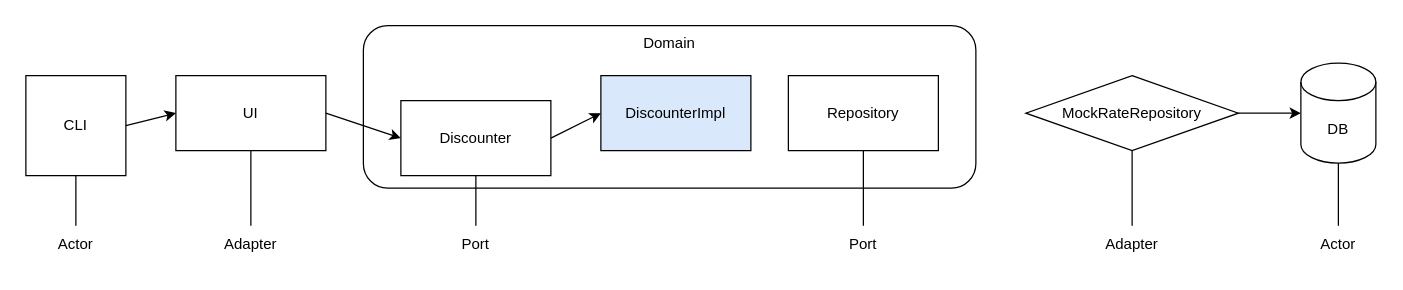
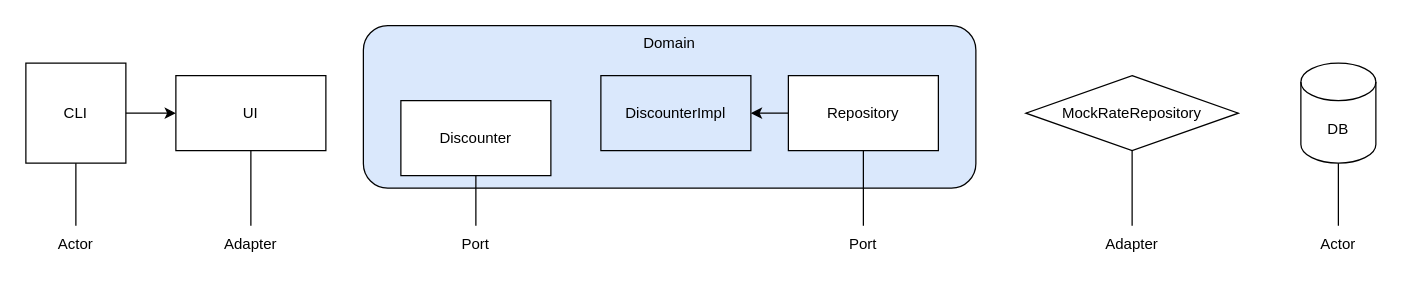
  <mxCell id="0" />
  <mxCell id="1" parent="0" />
- <mxCell id="2" value="Domain" style="rounded=1;whiteSpace=wrap;html=1;verticalAlign=top;" vertex="1" parent="1"><mxGeometry x="290" y="20" width="490" height="130" as="geometry" /></mxCell>
+ <mxCell id="2" value="Domain" style="rounded=1;whiteSpace=wrap;html=1;verticalAlign=top;fillColor=#dae8fc;" vertex="1" parent="1"><mxGeometry x="290" y="20" width="490" height="130" as="geometry" /></mxCell>
  <mxCell id="3" value="Discounter" style="rounded=0;whiteSpace=wrap;html=1;" vertex="1" parent="1"><mxGeometry x="320" y="80" width="120" height="60" as="geometry" /></mxCell>
  <mxCell id="4" value="DiscounterImpl" style="rounded=0;whiteSpace=wrap;html=1;fillColor=#dae8fc;" vertex="1" parent="1"><mxGeometry x="480" y="60" width="120" height="60" as="geometry" /></mxCell>
  <mxCell id="5" value="Repository" style="rounded=0;whiteSpace=wrap;html=1;" vertex="1" parent="1"><mxGeometry x="630" y="60" width="120" height="60" as="geometry" /></mxCell>
  <mxCell id="6" value="MockRateRepository" style="rhombus;whiteSpace=wrap;html=1;" vertex="1" parent="1"><mxGeometry x="820" y="60" width="170" height="60" as="geometry" /></mxCell>
  <mxCell id="7" value="UI" style="rounded=0;whiteSpace=wrap;html=1;" vertex="1" parent="1"><mxGeometry y="60" width="120" height="60" as="geometry" x="140" /></mxCell>
  <mxCell id="8" value="DB" style="shape=cylinder3;whiteSpace=wrap;html=1;boundedLbl=1;backgroundOutline=1;size=15;" vertex="1" parent="1"><mxGeometry x="1040" y="50" width="60" height="80" as="geometry" /></mxCell>
- <mxCell id="9" value="CLI" style="whiteSpace=wrap;html=1;aspect=fixed;" vertex="1" parent="1"><mxGeometry x="20" y="60" width="80" height="80" as="geometry" /></mxCell>
- <mxCell id="10" value="" style="endArrow=classic;html=1;rounded=0;exitX=1;exitY=0.5;exitDx=0;exitDy=0;entryX=0;entryY=0.5;entryDx=0;entryDy=0;" edge="1" parent="1" source="7" target="3"><mxGeometry width="50" height="50" relative="1" as="geometry"><mxPoint x="490" y="230" as="sourcePoint" /><mxPoint x="540" y="180" as="targetPoint" /></mxGeometry></mxCell>
+ <mxCell id="9" value="CLI" style="whiteSpace=wrap;html=1;aspect=fixed;" vertex="1" parent="1"><mxGeometry x="20" y="50" width="80" height="80" as="geometry" /></mxCell>
  <mxCell id="11" value="" style="endArrow=classic;html=1;rounded=0;exitX=1;exitY=0.5;exitDx=0;exitDy=0;entryX=0;entryY=0.5;entryDx=0;entryDy=0;" edge="1" parent="1" source="9" target="7"><mxGeometry width="50" height="50" relative="1" as="geometry"><mxPoint x="490" y="230" as="sourcePoint" /><mxPoint x="540" y="180" as="targetPoint" /></mxGeometry></mxCell>
- <mxCell id="12" value="" style="endArrow=classic;html=1;rounded=0;exitX=1;exitY=0.5;exitDx=0;exitDy=0;entryX=0;entryY=0.5;entryDx=0;entryDy=0;entryPerimeter=0;" edge="1" parent="1" source="6" target="8"><mxGeometry width="50" height="50" relative="1" as="geometry"><mxPoint x="490" y="230" as="sourcePoint" /><mxPoint x="1060" y="190" as="targetPoint" /></mxGeometry></mxCell>
- <mxCell id="14" value="" style="endArrow=classic;html=1;rounded=0;exitX=1;exitY=0.5;exitDx=0;exitDy=0;entryX=0;entryY=0.5;entryDx=0;entryDy=0;" edge="1" parent="1" source="3" target="4"><mxGeometry width="50" height="50" relative="1" as="geometry"><mxPoint x="490" y="230" as="sourcePoint" /><mxPoint x="540" y="180" as="targetPoint" /></mxGeometry></mxCell>
+ <mxCell id="13" value="" style="endArrow=classic;html=1;rounded=0;exitX=0;exitY=0.5;exitDx=0;exitDy=0;entryX=1;entryY=0.5;entryDx=0;entryDy=0;" edge="1" parent="1" source="5" target="4"><mxGeometry width="50" height="50" relative="1" as="geometry"><mxPoint x="490" y="230" as="sourcePoint" /><mxPoint x="540" y="180" as="targetPoint" /></mxGeometry></mxCell>
  <mxCell id="15" value="" style="endArrow=none;html=1;rounded=0;entryX=0.5;entryY=1;entryDx=0;entryDy=0;exitX=0.5;exitY=0;exitDx=0;exitDy=0;" edge="1" parent="1" source="16" target="3"><mxGeometry width="50" height="50" relative="1" as="geometry"><mxPoint x="380" y="210" as="sourcePoint" /><mxPoint x="540" y="180" as="targetPoint" /></mxGeometry></mxCell>
  <mxCell id="16" value="Port" style="text;html=1;strokeColor=none;fillColor=none;align=center;verticalAlign=middle;whiteSpace=wrap;rounded=0;" vertex="1" parent="1"><mxGeometry x="350" y="180" width="60" height="30" as="geometry" /></mxCell>
  <mxCell id="17" value="Port" style="text;html=1;strokeColor=none;fillColor=none;align=center;verticalAlign=middle;whiteSpace=wrap;rounded=0;" vertex="1" parent="1"><mxGeometry x="660" y="180" width="60" height="30" as="geometry" /></mxCell>
  <mxCell id="18" value="Adapter" style="text;html=1;strokeColor=none;fillColor=none;align=center;verticalAlign=middle;whiteSpace=wrap;rounded=0;" vertex="1" parent="1"><mxGeometry x="875" y="180" width="60" height="30" as="geometry" /></mxCell>
  <mxCell id="19" value="Adapter" style="text;html=1;strokeColor=none;fillColor=none;align=center;verticalAlign=middle;whiteSpace=wrap;rounded=0;" vertex="1" parent="1"><mxGeometry x="170" y="180" width="60" height="30" as="geometry" /></mxCell>
  <mxCell id="20" value="Actor" style="text;html=1;strokeColor=none;fillColor=none;align=center;verticalAlign=middle;whiteSpace=wrap;rounded=0;" vertex="1" parent="1"><mxGeometry x="30" y="180" width="60" height="30" as="geometry" /></mxCell>
  <mxCell id="21" value="Actor" style="text;html=1;strokeColor=none;fillColor=none;align=center;verticalAlign=middle;whiteSpace=wrap;rounded=0;" vertex="1" parent="1"><mxGeometry x="1040" y="180" width="60" height="30" as="geometry" /></mxCell>
  <mxCell id="22" value="" style="endArrow=none;html=1;rounded=0;exitX=0.5;exitY=0;exitDx=0;exitDy=0;entryX=0.5;entryY=1;entryDx=0;entryDy=0;entryPerimeter=0;" edge="1" parent="1" source="21" target="8"><mxGeometry width="50" height="50" relative="1" as="geometry"><mxPoint x="730" y="240" as="sourcePoint" /><mxPoint x="780" y="190" as="targetPoint" /></mxGeometry></mxCell>
  <mxCell id="23" value="" style="endArrow=none;html=1;rounded=0;entryX=0.5;entryY=1;entryDx=0;entryDy=0;exitX=0.5;exitY=0;exitDx=0;exitDy=0;" edge="1" parent="1" source="18" target="6"><mxGeometry width="50" height="50" relative="1" as="geometry"><mxPoint x="730" y="240" as="sourcePoint" /><mxPoint x="780" y="190" as="targetPoint" /></mxGeometry></mxCell>
  <mxCell id="24" value="" style="endArrow=none;html=1;rounded=0;entryX=0.5;entryY=1;entryDx=0;entryDy=0;exitX=0.5;exitY=0;exitDx=0;exitDy=0;" edge="1" parent="1" source="17" target="5"><mxGeometry width="50" height="50" relative="1" as="geometry"><mxPoint x="730" y="240" as="sourcePoint" /><mxPoint x="780" y="190" as="targetPoint" /></mxGeometry></mxCell>
  <mxCell id="25" value="" style="endArrow=none;html=1;rounded=0;entryX=0.5;entryY=1;entryDx=0;entryDy=0;exitX=0.5;exitY=0;exitDx=0;exitDy=0;" edge="1" parent="1" source="19" target="7"><mxGeometry width="50" height="50" relative="1" as="geometry"><mxPoint x="420" y="240" as="sourcePoint" /><mxPoint x="470" y="190" as="targetPoint" /></mxGeometry></mxCell>
  <mxCell id="26" value="" style="endArrow=none;html=1;rounded=0;entryX=0.5;entryY=1;entryDx=0;entryDy=0;exitX=0.5;exitY=0;exitDx=0;exitDy=0;" edge="1" parent="1" source="20" target="9"><mxGeometry width="50" height="50" relative="1" as="geometry"><mxPoint x="110" y="240" as="sourcePoint" /><mxPoint x="160" y="190" as="targetPoint" /></mxGeometry></mxCell>
